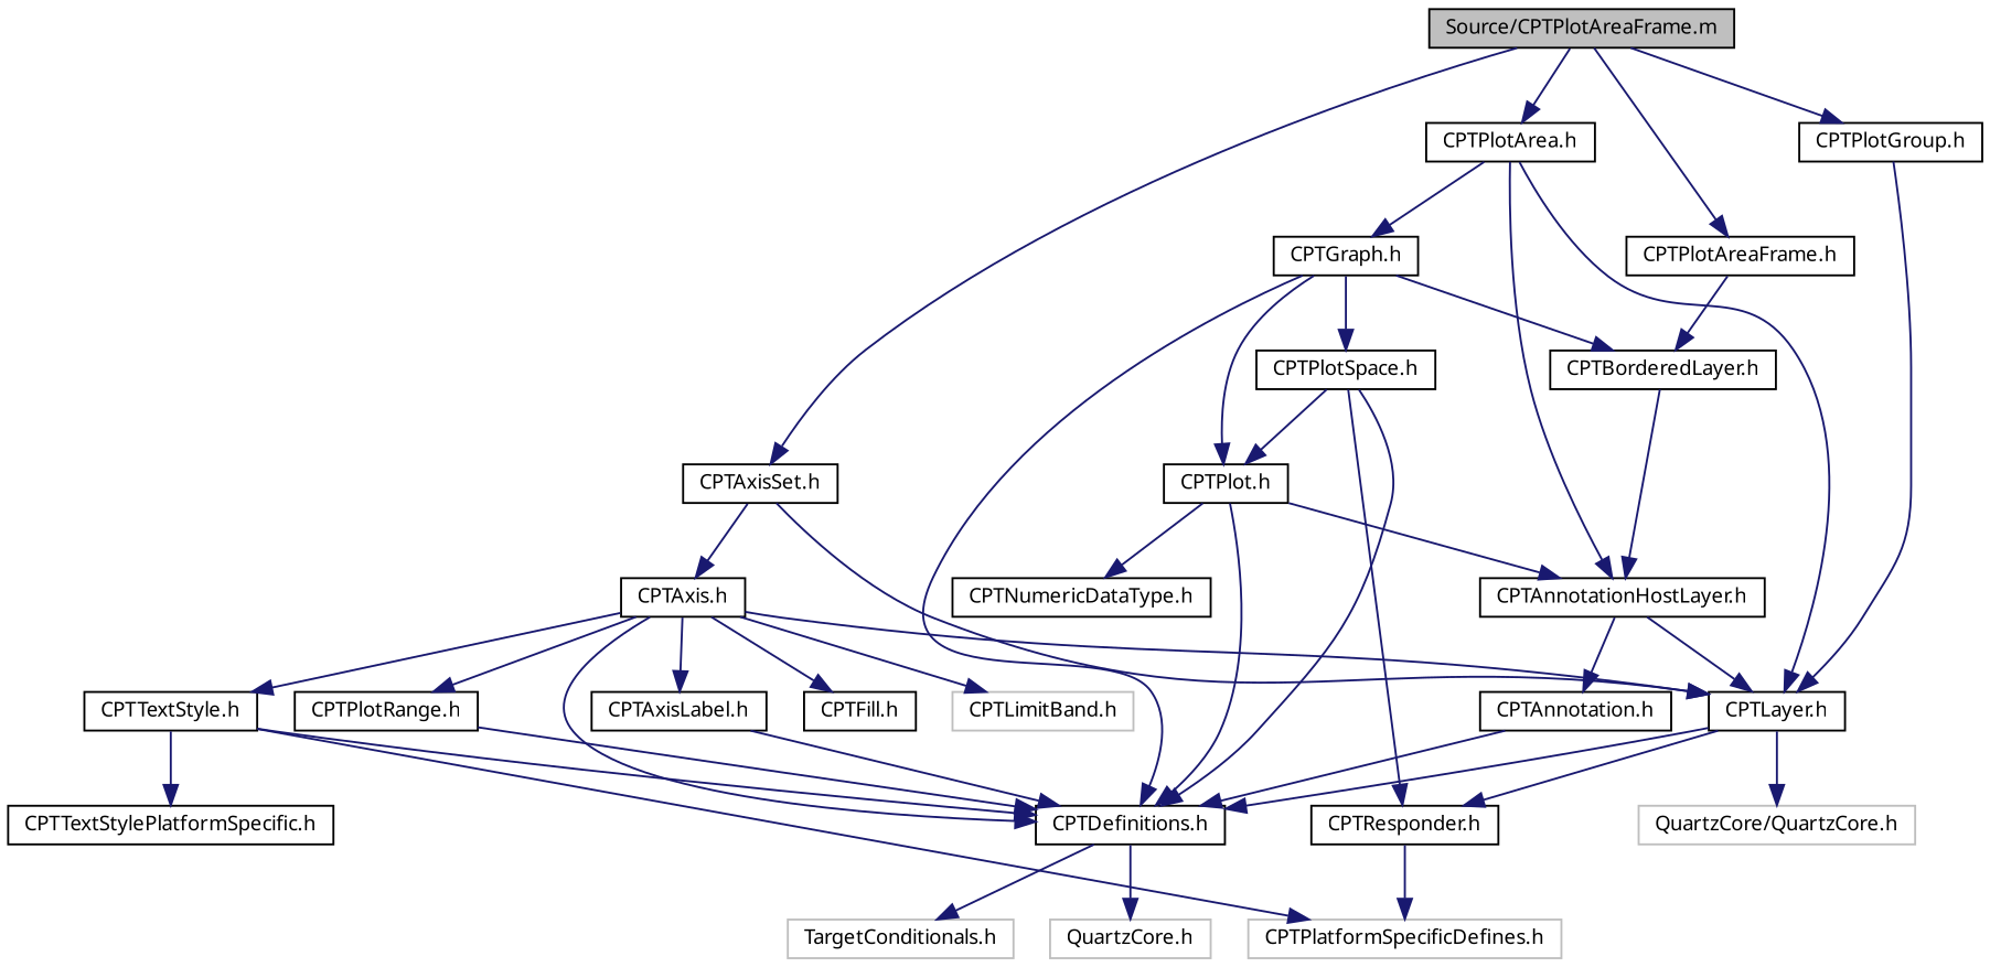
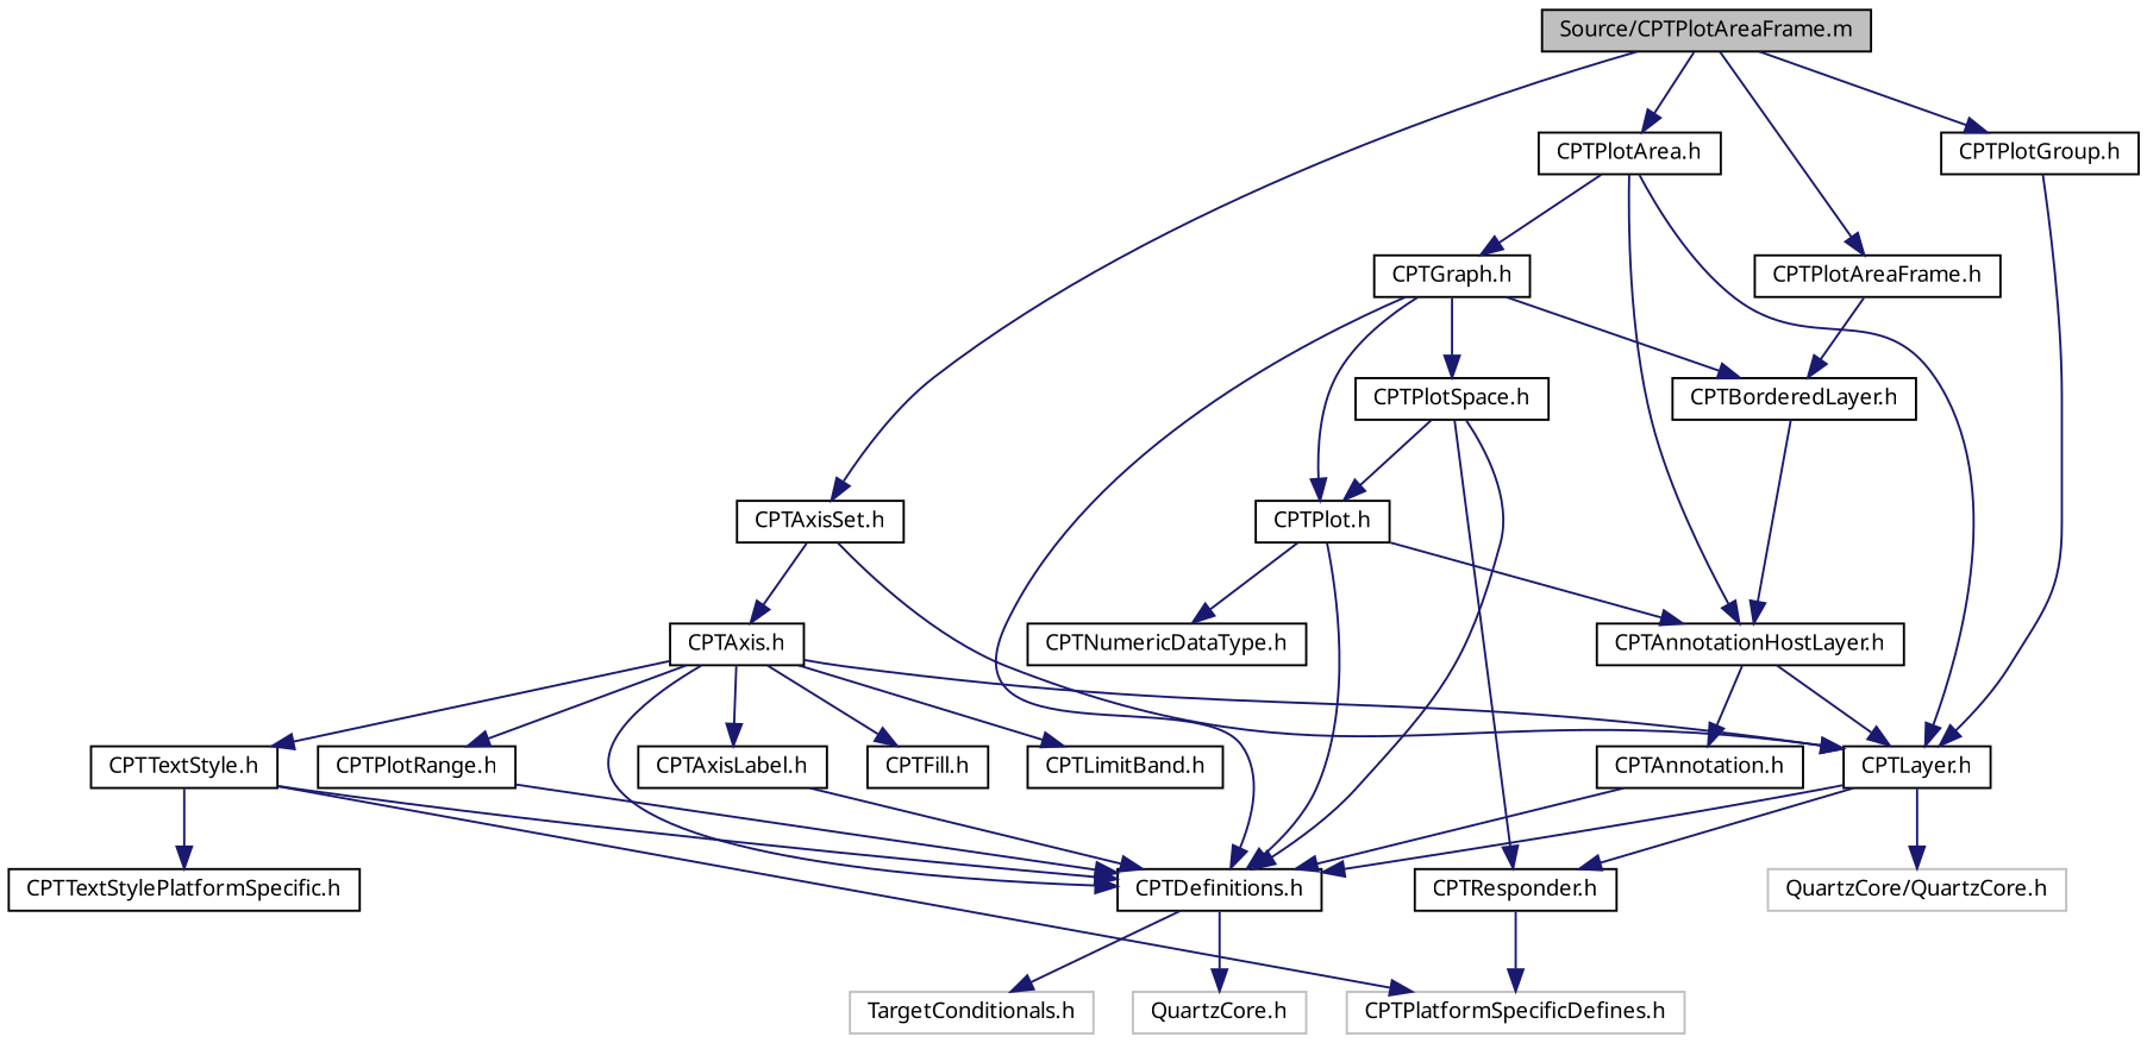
  digraph {
    node [color=black fontname="Lucinda Grande" fontsize=10 shape=record]
    edge [color=midnightblue fontname="Lucinda Grande" fontsize=10 labelfontname="Lucinda Grande" labelfontsize=10 style=solid]
    n1 [fillcolor=grey75 fontcolor=black height=0.2 label="Source/CPTPlotAreaFrame.m" style=filled width=0.4]
    n2 [height=0.2 label="CPTPlotAreaFrame.h" width=0.4]
    n3 [height=0.2 label="CPTAxisSet.h" width=0.4]
    n4 [height=0.2 label="CPTPlotArea.h" width=0.4]
    n5 [height=0.2 label="CPTPlotGroup.h" width=0.4]
    n6 [height=0.2 label="CPTBorderedLayer.h" width=0.4]
    n7 [height=0.2 label="CPTLayer.h" width=0.4]
    n8 [height=0.2 label="CPTAxis.h" width=0.4]
    n9 [height=0.2 label="CPTAnnotationHostLayer.h" width=0.4]
    n10 [height=0.2 label="CPTGraph.h" width=0.4]
    n11 [height=0.2 label="CPTAnnotation.h" width=0.4]
    n12 [height=0.2 label="CPTResponder.h" width=0.4]
    n13 [color=grey75 height=0.2 label="QuartzCore/QuartzCore.h" width=0.4]
    n14 [height=0.2 label="CPTDefinitions.h" width=0.4]
    n15 [color=grey75 height=0.2 label="CPTPlatformSpecificDefines.h" width=0.4]
    n16 [color=grey75 height=0.2 label="TargetConditionals.h" width=0.4]
    n17 [color=grey75 height=0.2 label="QuartzCore.h" width=0.4]
    n18 [height=0.2 label="CPTAxisLabel.h" width=0.4]
    n19 [height=0.2 label="CPTFill.h" width=0.4]
-   n20 [color=grey75 height=0.2 label="CPTLimitBand.h" width=0.4]
+   n20 [height=0.2 label="CPTLimitBand.h" width=0.4]
    n21 [height=0.2 label="CPTPlotRange.h" width=0.4]
    n22 [height=0.2 label="CPTTextStyle.h" width=0.4]
    n23 [height=0.2 label="CPTTextStylePlatformSpecific.h" width=0.4]
    n24 [height=0.2 label="CPTPlot.h" width=0.4]
    n25 [height=0.2 label="CPTPlotSpace.h" width=0.4]
    n26 [height=0.2 label="CPTNumericDataType.h" width=0.4]
    n1 -> n2
    n1 -> n3
    n1 -> n4
    n1 -> n5
    n2 -> n6
    n3 -> n7
    n3 -> n8
    n4 -> n7
    n4 -> n9
    n4 -> n10
    n5 -> n7
    n6 -> n9
    n7 -> n12
    n7 -> n13
    n7 -> n14
    n8 -> n7
    n8 -> n14
    n8 -> n18
    n8 -> n19
    n8 -> n20
    n8 -> n21
    n8 -> n22
    n9 -> n7
    n9 -> n11
    n10 -> n6
    n10 -> n14
    n10 -> n24
    n10 -> n25
    n11 -> n14
    n12 -> n15
    n14 -> n16
    n14 -> n17
    n18 -> n14
    n21 -> n14
    n22 -> n14
    n22 -> n15
    n22 -> n23
    n24 -> n9
    n24 -> n14
    n24 -> n26
    n25 -> n12
    n25 -> n14
    n25 -> n24
  }
